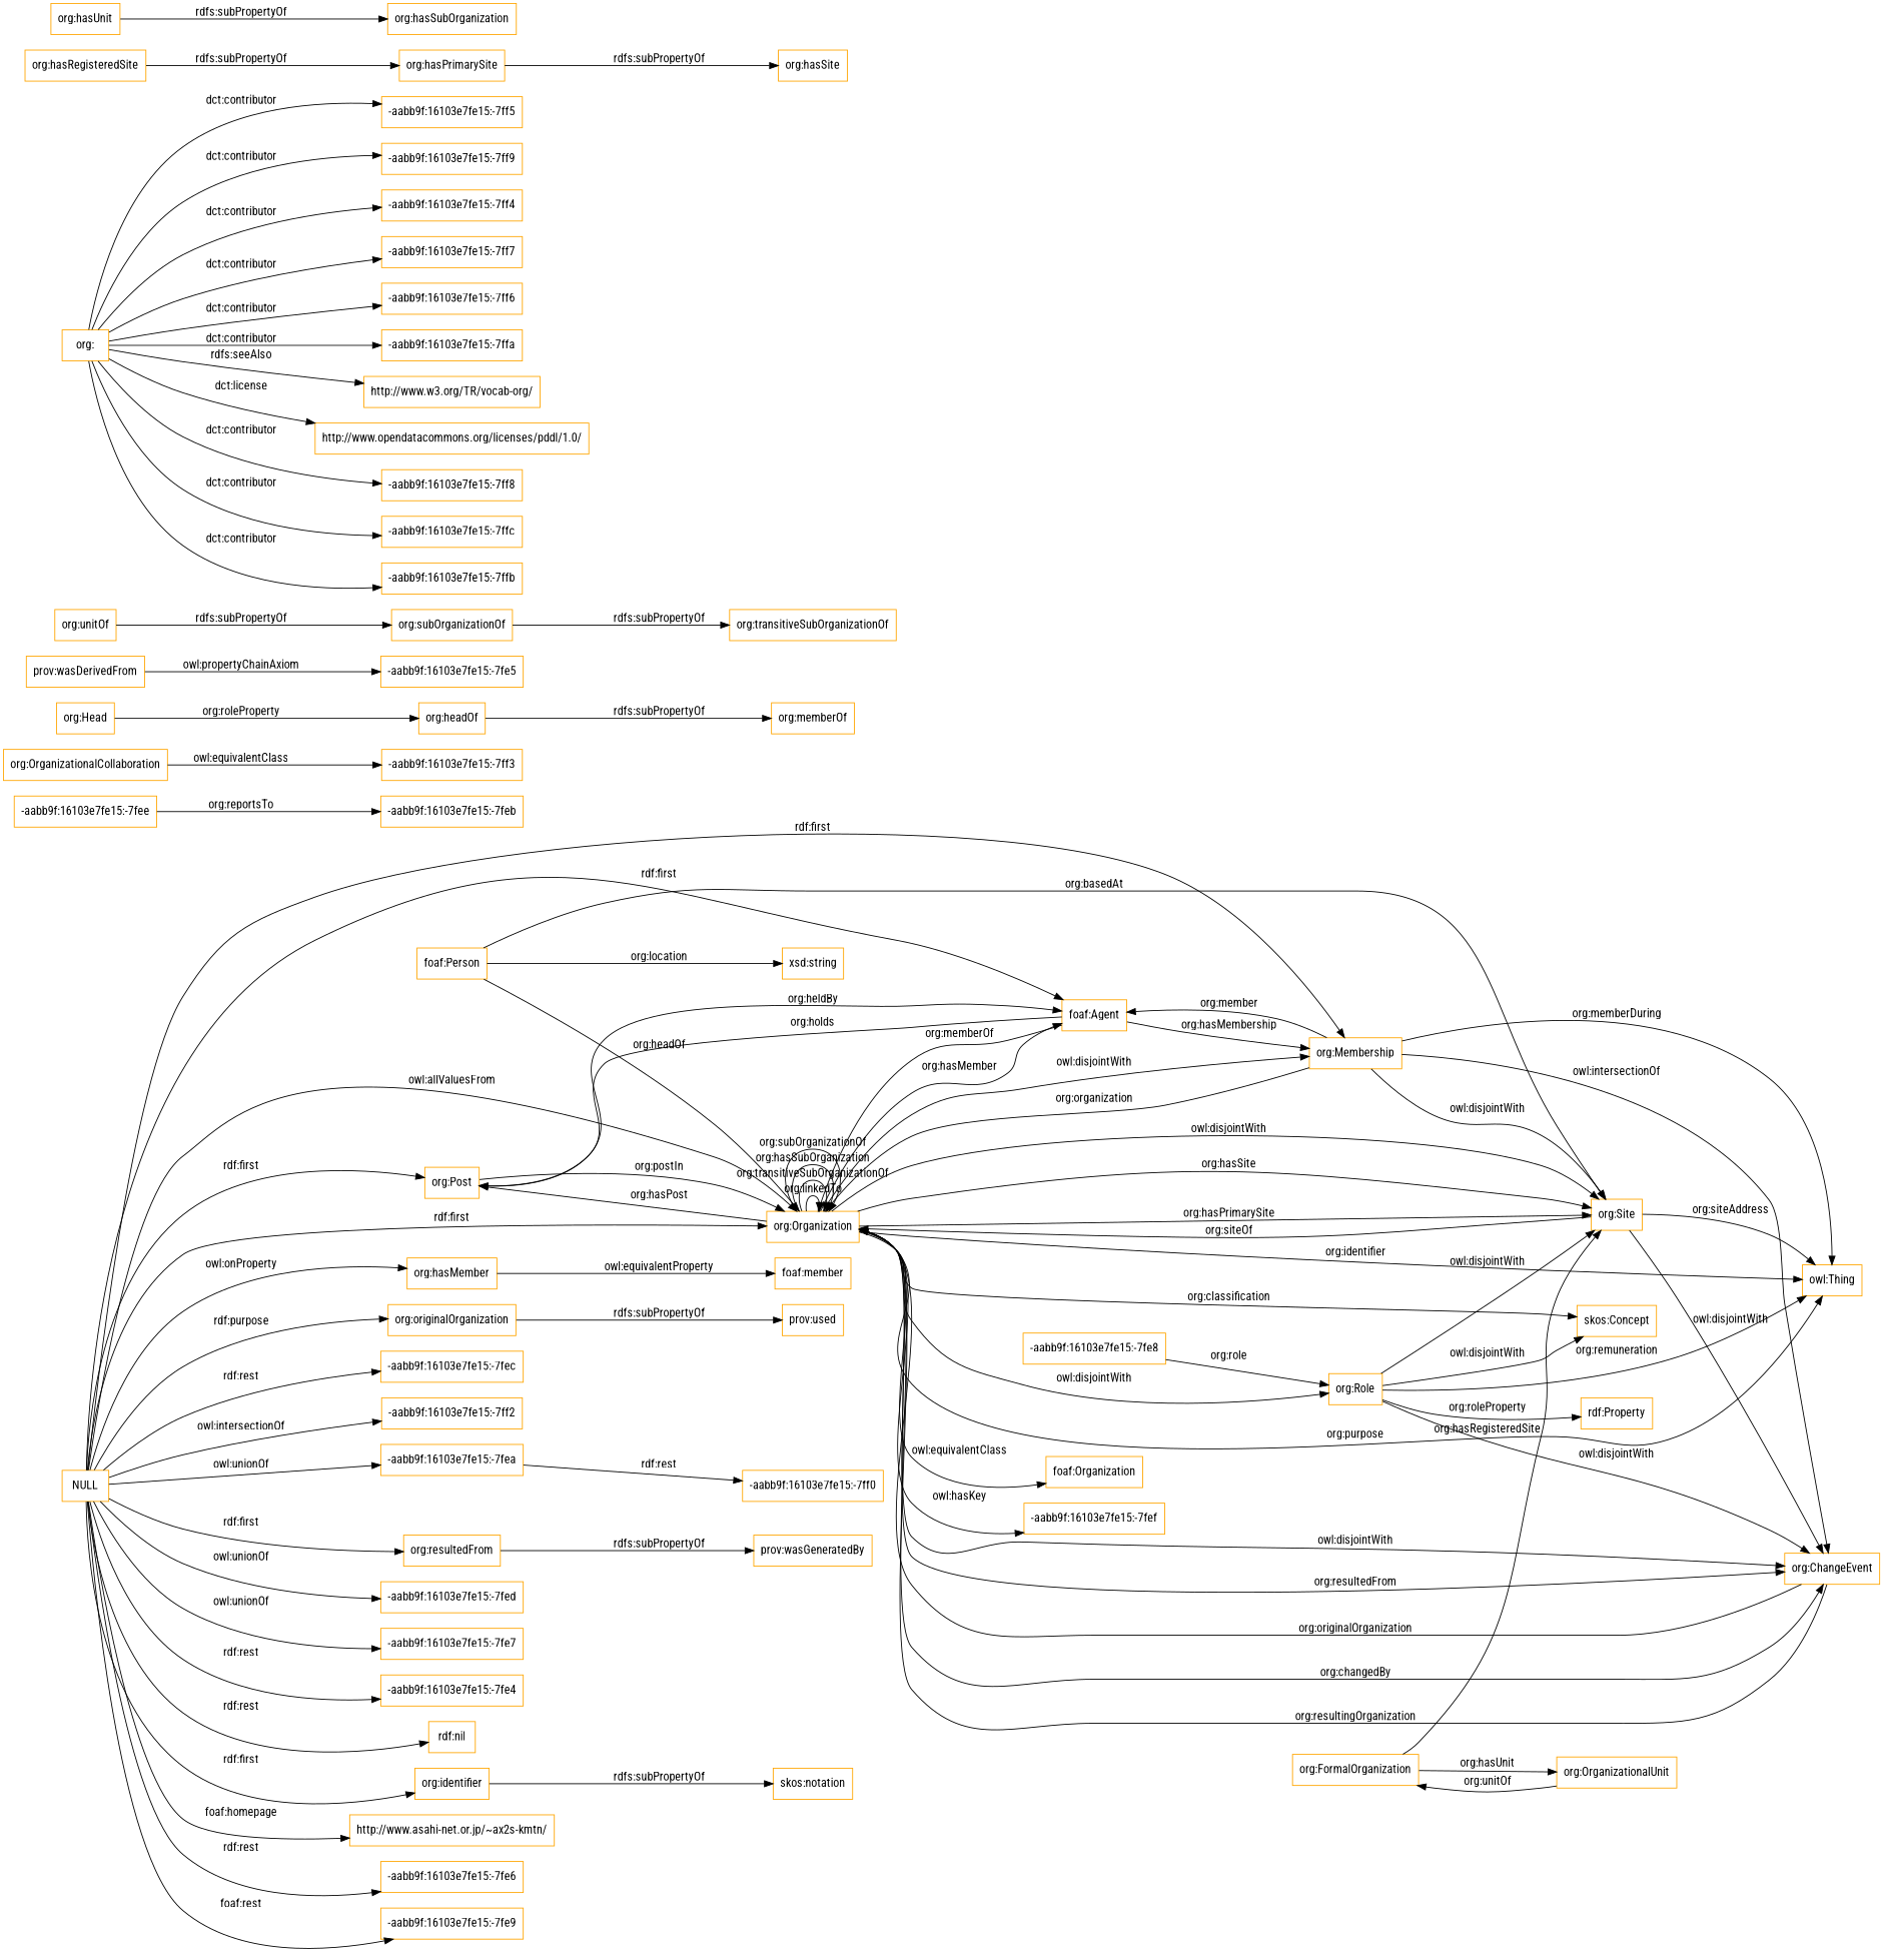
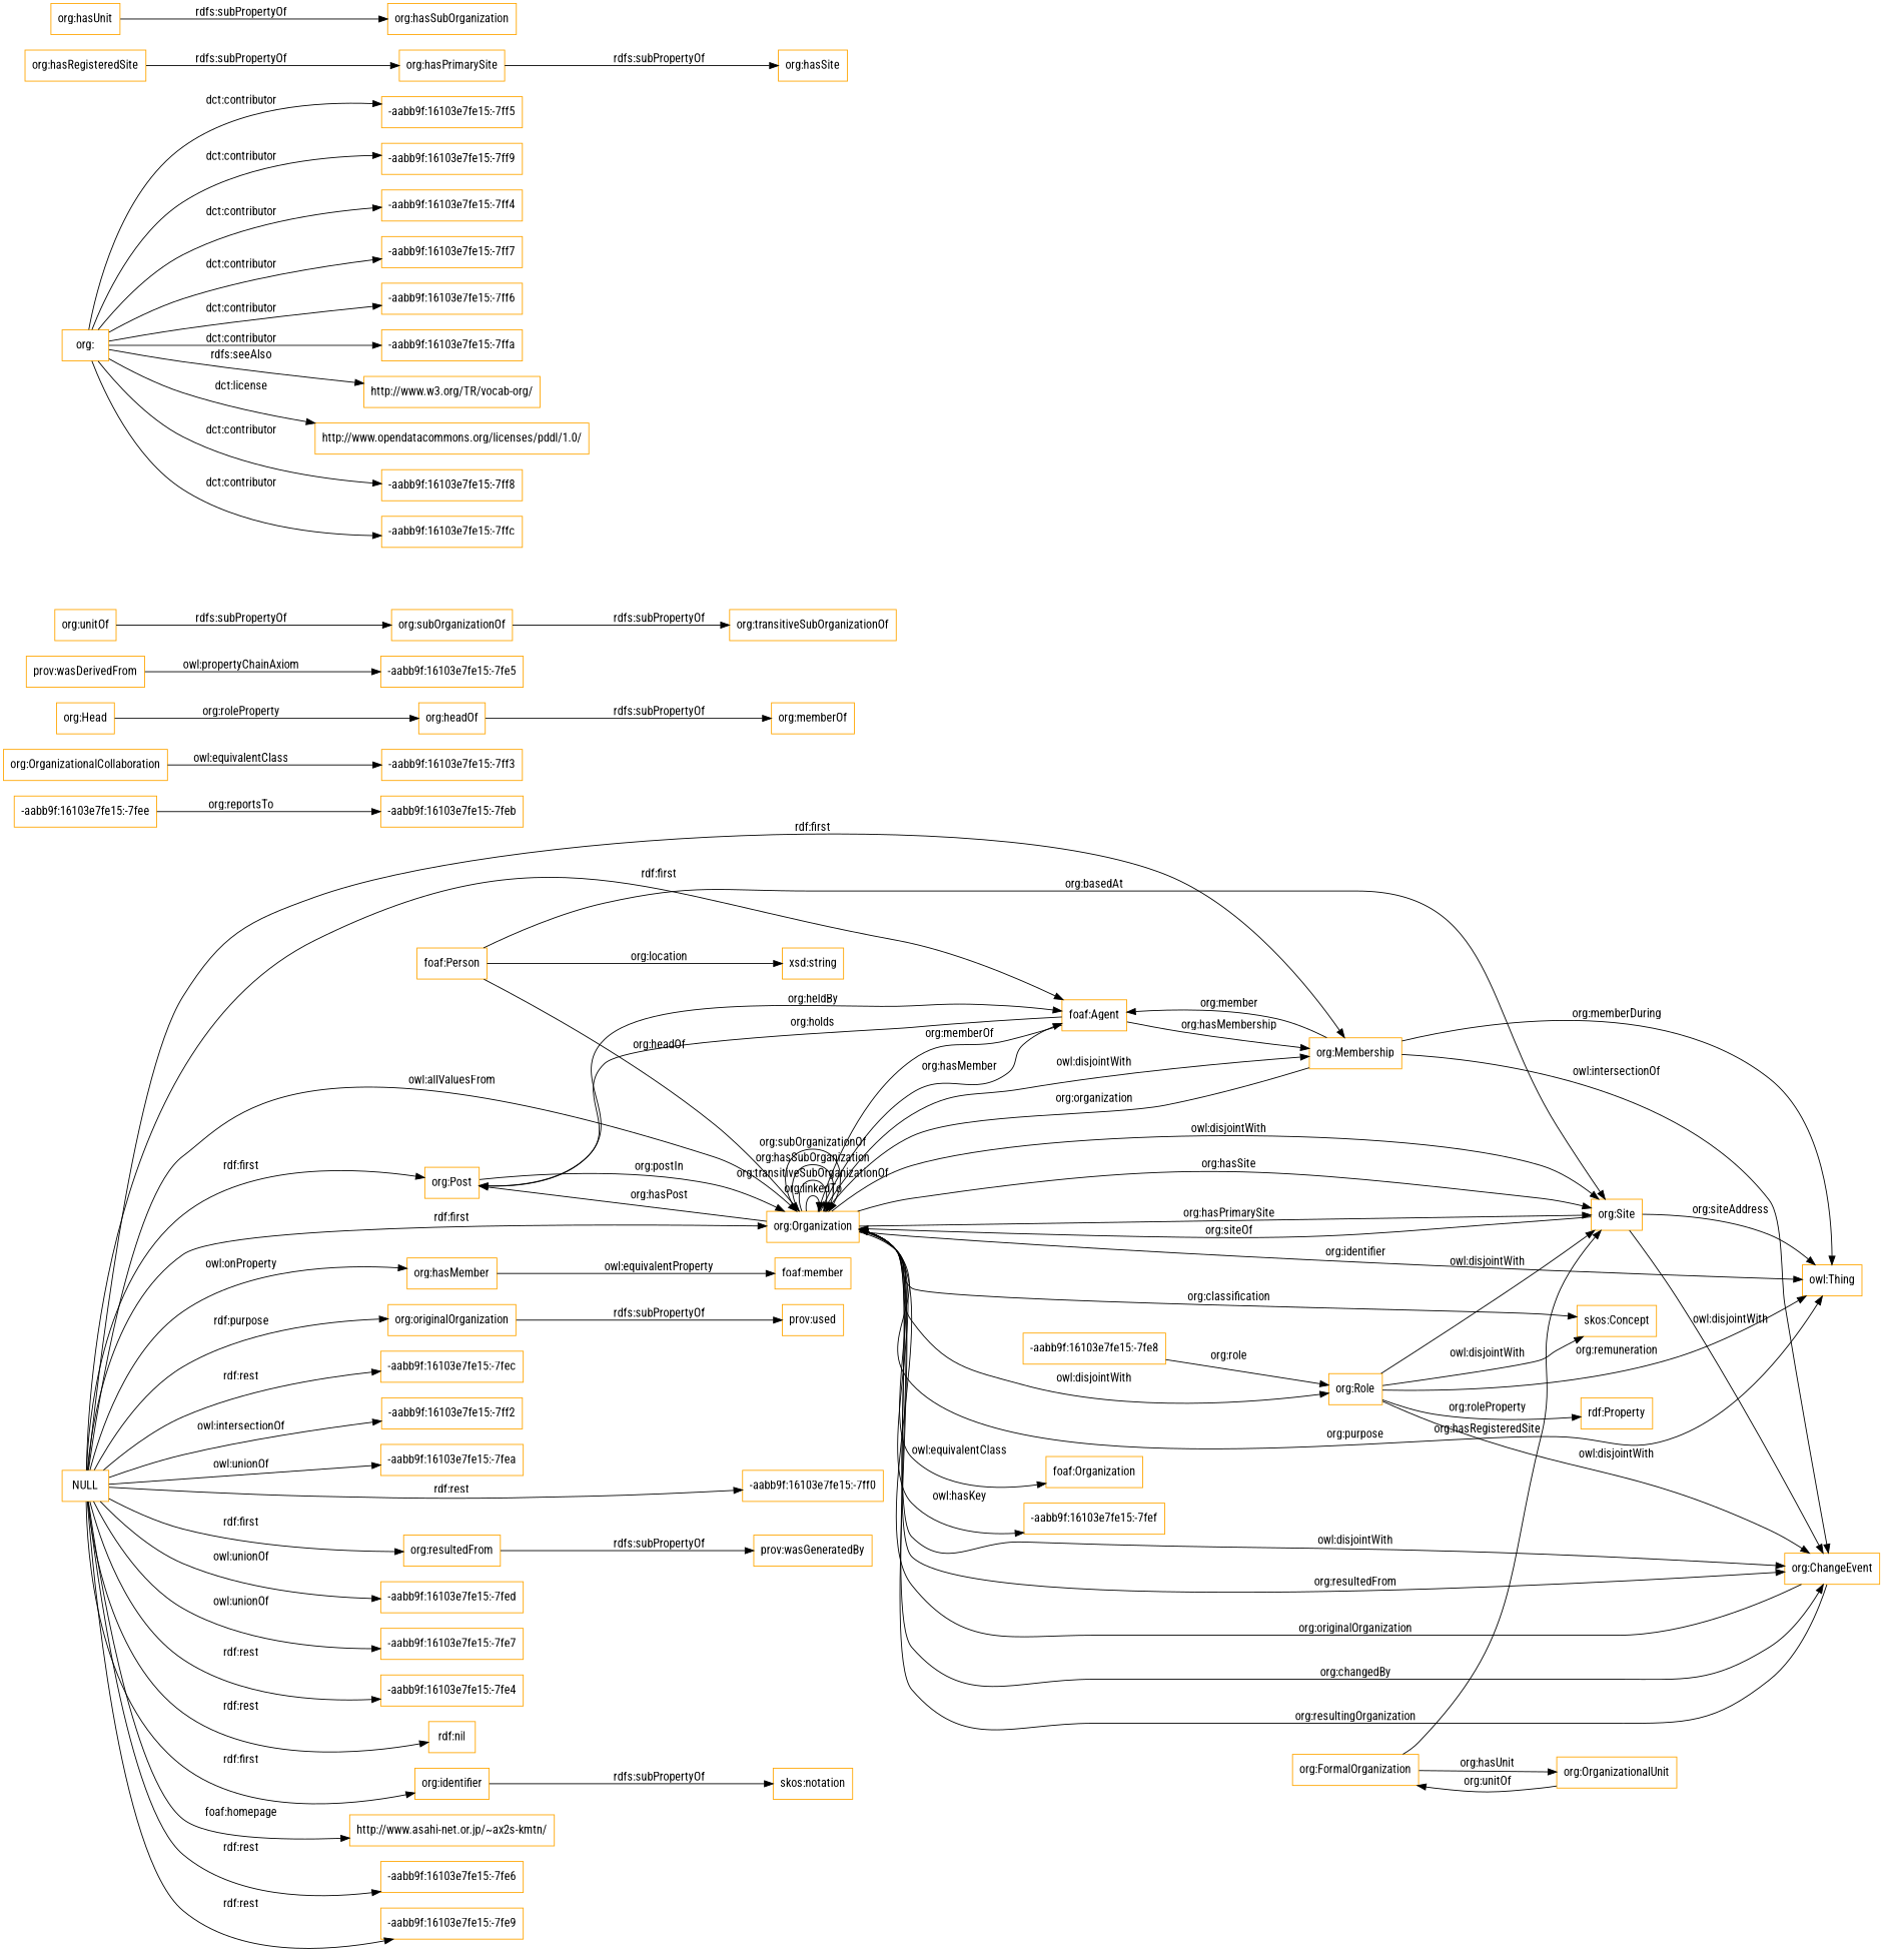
  digraph {
    fontname="Roboto Condensed"
    rankdir=LR
    node [color=orange fontname="Roboto Condensed" shape=rectangle]
    edge [fontname="Roboto Condensed"]
    "org:Post"
    "org:Organization"
    "foaf:Agent"
    "org:Role"
    "org:Site"
    "org:ChangeEvent"
    "owl:Thing"
    "org:Membership"
    "foaf:Organization"
    "-aabb9f:16103e7fe15:-7fef"
    "skos:Concept"
    "-aabb9f:16103e7fe15:-7fe8"
    "rdf:Property"
    "-aabb9f:16103e7fe15:-7fee"
    "-aabb9f:16103e7fe15:-7feb"
    "org:FormalOrganization"
    "org:OrganizationalUnit"
    "org:OrganizationalCollaboration"
    "-aabb9f:16103e7fe15:-7ff3"
    "org:headOf"
    "org:memberOf"
    "prov:wasDerivedFrom"
    "-aabb9f:16103e7fe15:-7fe5"
    "org:hasMember"
    "foaf:member"
    "org:originalOrganization"
    "prov:used"
    "org:subOrganizationOf"
    "org:transitiveSubOrganizationOf"
    NULL
    "-aabb9f:16103e7fe15:-7fec"
    "-aabb9f:16103e7fe15:-7ff2"
    "-aabb9f:16103e7fe15:-7fea"
    "org:resultedFrom"
    "-aabb9f:16103e7fe15:-7fed"
    "-aabb9f:16103e7fe15:-7fe7"
    "-aabb9f:16103e7fe15:-7fe4"
    "rdf:nil"
    "org:identifier"
    "http://www.asahi-net.or.jp/~ax2s-kmtn/"
    "-aabb9f:16103e7fe15:-7ff0"
    "-aabb9f:16103e7fe15:-7fe6"
    "-aabb9f:16103e7fe15:-7fe9"
    "prov:wasGeneratedBy"
    "skos:notation"
    "org:Head"
    "org:"
    "-aabb9f:16103e7fe15:-7ff5"
    "-aabb9f:16103e7fe15:-7ff9"
    "-aabb9f:16103e7fe15:-7ff4"
    "-aabb9f:16103e7fe15:-7ff7"
    "-aabb9f:16103e7fe15:-7ff6"
    "-aabb9f:16103e7fe15:-7ffa"
    "http://www.w3.org/TR/vocab-org/"
    "http://www.opendatacommons.org/licenses/pddl/1.0/"
    "-aabb9f:16103e7fe15:-7ff8"
    "-aabb9f:16103e7fe15:-7ffc"
-   "-aabb9f:16103e7fe15:-7ffb"
    "org:hasRegisteredSite"
    "org:hasPrimarySite"
    "org:hasSite"
    "org:unitOf"
    "org:hasUnit"
    "org:hasSubOrganization"
    "foaf:Person"
    "xsd:string"
    "org:Post" -> "org:Organization" [label="org:postIn"]
    "org:Post" -> "foaf:Agent" [label="org:heldBy"]
    "org:Organization" -> "org:Post" [label="org:hasPost"]
    "org:Organization" -> "org:Organization" [label="org:linkedTo"]
    "org:Organization" -> "org:Organization" [label="org:transitiveSubOrganizationOf"]
    "org:Organization" -> "org:Organization" [label="org:hasSubOrganization"]
    "org:Organization" -> "org:Organization" [label="org:subOrganizationOf"]
    "org:Organization" -> "foaf:Agent" [label="org:hasMember"]
    "org:Organization" -> "org:Role" [label="owl:disjointWith"]
    "org:Organization" -> "org:Site" [label="owl:disjointWith"]
    "org:Organization" -> "org:Site" [label="org:hasSite"]
    "org:Organization" -> "org:Site" [label="org:hasPrimarySite"]
    "org:Organization" -> "org:ChangeEvent" [label="owl:disjointWith"]
    "org:Organization" -> "org:ChangeEvent" [label="org:resultedFrom"]
    "org:Organization" -> "org:ChangeEvent" [label="org:changedBy"]
    "org:Organization" -> "owl:Thing" [label="org:identifier"]
    "org:Organization" -> "owl:Thing" [label="org:purpose"]
    "org:Organization" -> "org:Membership" [label="owl:disjointWith"]
    "org:Organization" -> "foaf:Organization" [label="owl:equivalentClass"]
    "org:Organization" -> "-aabb9f:16103e7fe15:-7fef" [label="owl:hasKey"]
    "org:Organization" -> "skos:Concept" [label="org:classification"]
    "foaf:Agent" -> "org:Post" [label="org:holds"]
    "foaf:Agent" -> "org:Organization" [label="org:memberOf"]
    "foaf:Agent" -> "org:Membership" [label="org:hasMembership"]
    "org:Role" -> "org:Site" [label="owl:disjointWith"]
    "org:Role" -> "org:ChangeEvent" [label="owl:disjointWith"]
    "org:Role" -> "owl:Thing" [label="org:remuneration"]
    "org:Role" -> "skos:Concept" [label="owl:disjointWith"]
    "org:Role" -> "rdf:Property" [label="org:roleProperty"]
    "org:Site" -> "org:Organization" [label="org:siteOf"]
    "org:Site" -> "org:ChangeEvent" [label="owl:disjointWith"]
    "org:Site" -> "owl:Thing" [label="org:siteAddress"]
    "org:ChangeEvent" -> "org:Organization" [label="org:resultingOrganization"]
    "org:ChangeEvent" -> "org:Organization" [label="org:originalOrganization"]
    "org:Membership" -> "org:Organization" [label="org:organization"]
    "org:Membership" -> "foaf:Agent" [label="org:member"]
-   "org:Membership" -> "org:Site" [label="owl:disjointWith"]
    "org:Membership" -> "org:ChangeEvent" [label="owl:intersectionOf"]
    "org:Membership" -> "owl:Thing" [label="org:memberDuring"]
    "-aabb9f:16103e7fe15:-7fe8" -> "org:Role" [label="org:role"]
    "-aabb9f:16103e7fe15:-7fee" -> "-aabb9f:16103e7fe15:-7feb" [label="org:reportsTo"]
    "org:FormalOrganization" -> "org:Site" [label="org:hasRegisteredSite"]
    "org:FormalOrganization" -> "org:OrganizationalUnit" [label="org:hasUnit"]
    "org:OrganizationalUnit" -> "org:FormalOrganization" [label="org:unitOf"]
    "org:OrganizationalCollaboration" -> "-aabb9f:16103e7fe15:-7ff3" [label="owl:equivalentClass"]
    "org:headOf" -> "org:memberOf" [label="rdfs:subPropertyOf"]
    "prov:wasDerivedFrom" -> "-aabb9f:16103e7fe15:-7fe5" [label="owl:propertyChainAxiom"]
    "org:hasMember" -> "foaf:member" [label="owl:equivalentProperty"]
    "org:originalOrganization" -> "prov:used" [label="rdfs:subPropertyOf"]
    "org:subOrganizationOf" -> "org:transitiveSubOrganizationOf" [label="rdfs:subPropertyOf"]
    NULL -> "org:Post" [label="rdf:first"]
    NULL -> "org:Organization" [label="owl:allValuesFrom"]
    NULL -> "org:Organization" [label="rdf:first"]
    NULL -> "foaf:Agent" [label="rdf:first"]
    NULL -> "org:Membership" [label="rdf:first"]
    NULL -> "org:hasMember" [label="owl:onProperty"]
    NULL -> "org:originalOrganization" [label="rdf:purpose"]
    NULL -> "-aabb9f:16103e7fe15:-7fec" [label="rdf:rest"]
    NULL -> "-aabb9f:16103e7fe15:-7ff2" [label="owl:intersectionOf"]
    NULL -> "-aabb9f:16103e7fe15:-7fea" [label="owl:unionOf"]
    NULL -> "org:resultedFrom" [label="rdf:first"]
    NULL -> "-aabb9f:16103e7fe15:-7fed" [label="owl:unionOf"]
    NULL -> "-aabb9f:16103e7fe15:-7fe7" [label="owl:unionOf"]
    NULL -> "-aabb9f:16103e7fe15:-7fe4" [label="rdf:rest"]
    NULL -> "rdf:nil" [label="rdf:rest"]
    NULL -> "org:identifier" [label="rdf:first"]
    NULL -> "http://www.asahi-net.or.jp/~ax2s-kmtn/" [label="foaf:homepage"]
-   "-aabb9f:16103e7fe15:-7fea" -> "-aabb9f:16103e7fe15:-7ff0" [label="rdf:rest"]
+   NULL -> "-aabb9f:16103e7fe15:-7ff0" [label="rdf:rest"]
    NULL -> "-aabb9f:16103e7fe15:-7fe6" [label="rdf:rest"]
-   NULL -> "-aabb9f:16103e7fe15:-7fe9" [label="foaf:rest"]
+   NULL -> "-aabb9f:16103e7fe15:-7fe9" [label="rdf:rest"]
    "org:resultedFrom" -> "prov:wasGeneratedBy" [label="rdfs:subPropertyOf"]
    "org:identifier" -> "skos:notation" [label="rdfs:subPropertyOf"]
    "org:Head" -> "org:headOf" [label="org:roleProperty"]
    "org:" -> "-aabb9f:16103e7fe15:-7ff5" [label="dct:contributor"]
    "org:" -> "-aabb9f:16103e7fe15:-7ff9" [label="dct:contributor"]
    "org:" -> "-aabb9f:16103e7fe15:-7ff4" [label="dct:contributor"]
    "org:" -> "-aabb9f:16103e7fe15:-7ff7" [label="dct:contributor"]
    "org:" -> "-aabb9f:16103e7fe15:-7ff6" [label="dct:contributor"]
    "org:" -> "-aabb9f:16103e7fe15:-7ffa" [label="dct:contributor"]
    "org:" -> "http://www.w3.org/TR/vocab-org/" [label="rdfs:seeAlso"]
    "org:" -> "http://www.opendatacommons.org/licenses/pddl/1.0/" [label="dct:license"]
    "org:" -> "-aabb9f:16103e7fe15:-7ff8" [label="dct:contributor"]
    "org:" -> "-aabb9f:16103e7fe15:-7ffc" [label="dct:contributor"]
-   "org:" -> "-aabb9f:16103e7fe15:-7ffb" [label="dct:contributor"]
    "org:hasRegisteredSite" -> "org:hasPrimarySite" [label="rdfs:subPropertyOf"]
    "org:hasPrimarySite" -> "org:hasSite" [label="rdfs:subPropertyOf"]
    "org:unitOf" -> "org:subOrganizationOf" [label="rdfs:subPropertyOf"]
    "org:hasUnit" -> "org:hasSubOrganization" [label="rdfs:subPropertyOf"]
    "foaf:Person" -> "org:Organization" [label="org:headOf"]
    "foaf:Person" -> "org:Site" [label="org:basedAt"]
    "foaf:Person" -> "xsd:string" [label="org:location"]
  }
